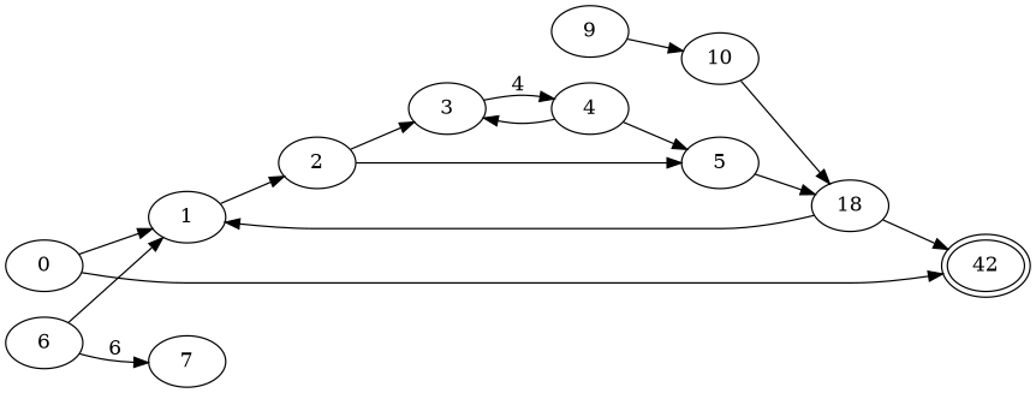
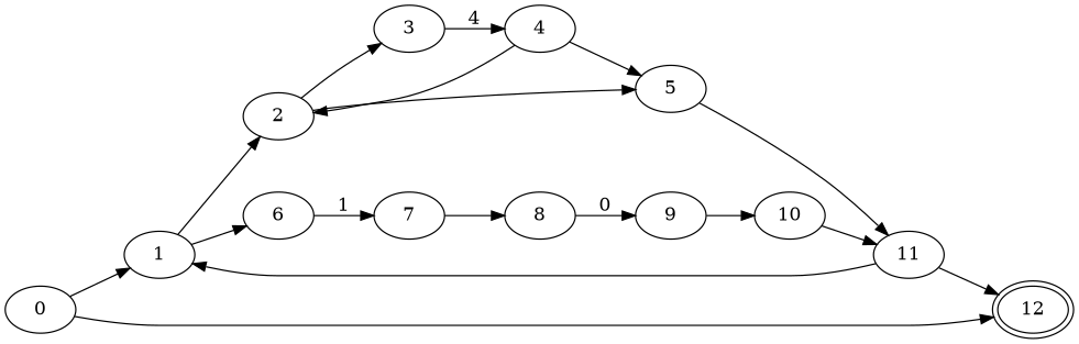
  digraph {
    ordering=out
    rankdir=LR
    n1 [label=0]
    n2 [label=1]
-   n3 [label=42 peripheries=2]
+   n3 [label=12 peripheries=2]
    n4 [label=2]
    n5 [label=6]
    n6 [label=3]
    n7 [label=5]
    n8 [label=7]
    n9 [label=4]
-   n10 [label=18]
+   n10 [label=11]
+   n11 [label=8]
    n12 [label=9]
    n13 [label=10]
    n1 -> n2
    n1 -> n3
    n2 -> n4
-   n5 -> n2
+   n2 -> n5
    n4 -> n6
    n4 -> n7
-   n5 -> n8 [label=6]
+   n5 -> n8 [label=1]
    n6 -> n9 [label=4]
    n7 -> n10
-   n9 -> n6 [label=" "]
+   n8 -> n11
+   n9 -> n4 [label=" "]
    n9 -> n7
    n10 -> n2
    n10 -> n3
+   n11 -> n12 [label=0]
    n12 -> n13
    n13 -> n10
  }
